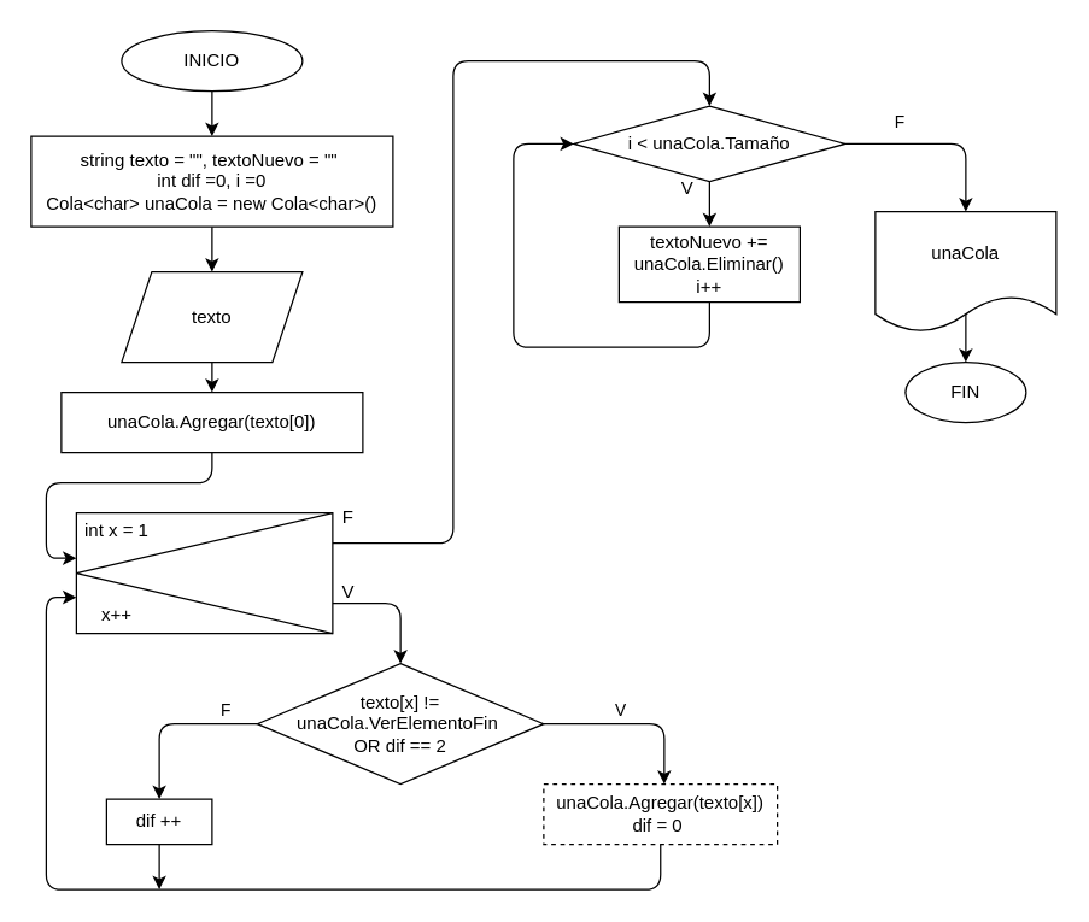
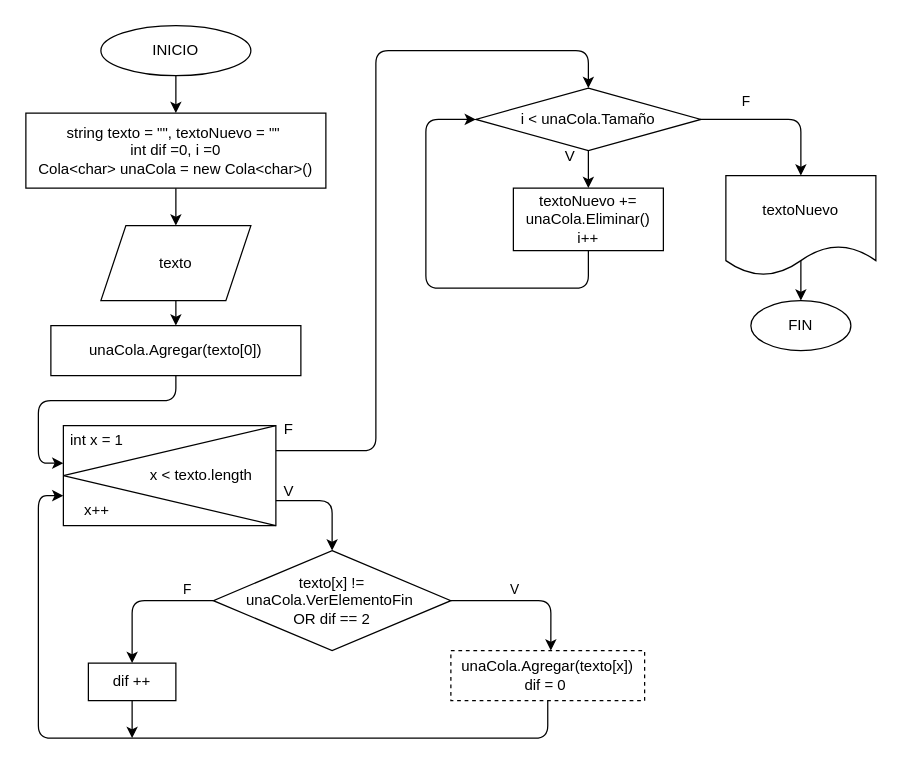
  <mxCell id="0" />
  <mxCell id="1" parent="0" />
  <mxCell id="2" value="" style="edgeStyle=none;html=1;" edge="1" parent="1" source="3" target="5"><mxGeometry relative="1" as="geometry" /></mxCell>
  <mxCell id="3" value="INICIO" style="ellipse;whiteSpace=wrap;html=1;" vertex="1" parent="1"><mxGeometry x="80" y="20" width="120" height="40" as="geometry" /></mxCell>
  <mxCell id="4" value="" style="edgeStyle=none;html=1;" edge="1" parent="1" source="5" target="7"><mxGeometry relative="1" as="geometry" /></mxCell>
  <mxCell id="5" value="string texto = &quot;&quot;, textoNuevo = &quot;&quot;&amp;nbsp;&lt;div&gt;int dif =0, i =0&lt;/div&gt;&lt;div&gt;Cola&amp;lt;char&amp;gt; unaCola = new Cola&amp;lt;char&amp;gt;()&lt;/div&gt;" style="whiteSpace=wrap;html=1;" vertex="1" parent="1"><mxGeometry x="20" y="90" width="240" height="60" as="geometry" /></mxCell>
  <mxCell id="6" value="" style="edgeStyle=none;html=1;" edge="1" parent="1" source="7" target="15"><mxGeometry relative="1" as="geometry" /></mxCell>
  <mxCell id="7" value="texto" style="shape=parallelogram;perimeter=parallelogramPerimeter;whiteSpace=wrap;html=1;fixedSize=1;" vertex="1" parent="1"><mxGeometry x="80" y="180" width="120" height="60" as="geometry" /></mxCell>
  <mxCell id="8" value="" style="group" vertex="1" connectable="0" parent="1"><mxGeometry x="50" y="340" width="170" height="80" as="geometry" /></mxCell>
  <mxCell id="9" value="" style="rounded=1;whiteSpace=wrap;html=1;arcSize=0;" vertex="1" parent="8"><mxGeometry width="170" height="80" as="geometry" /></mxCell>
  <mxCell id="10" value="" style="endArrow=none;html=1;entryX=0;entryY=0.5;entryDx=0;entryDy=0;exitX=1;exitY=1;exitDx=0;exitDy=0;" edge="1" parent="8" source="9" target="9"><mxGeometry width="50" height="50" relative="1" as="geometry"><mxPoint x="-35.789" y="80" as="sourcePoint" /><mxPoint x="8.947" y="40" as="targetPoint" /></mxGeometry></mxCell>
  <mxCell id="11" value="" style="endArrow=none;html=1;entryX=0;entryY=0.5;entryDx=0;entryDy=0;exitX=1;exitY=0;exitDx=0;exitDy=0;" edge="1" parent="8" source="9" target="9"><mxGeometry width="50" height="50" relative="1" as="geometry"><mxPoint x="-35.789" y="80" as="sourcePoint" /><mxPoint x="8.947" y="40" as="targetPoint" /></mxGeometry></mxCell>
  <mxCell id="12" value="int x = 1" style="text;strokeColor=none;align=center;fillColor=none;html=1;verticalAlign=middle;whiteSpace=wrap;rounded=0;" vertex="1" parent="8"><mxGeometry width="53.684" height="24" as="geometry" /></mxCell>
+ <mxCell id="13" value="x &amp;lt; texto.length" style="text;strokeColor=none;align=center;fillColor=none;html=1;verticalAlign=middle;whiteSpace=wrap;rounded=0;" vertex="1" parent="8"><mxGeometry x="60" y="28" width="101.05" height="24" as="geometry" /></mxCell>
  <mxCell id="14" value="x++" style="text;strokeColor=none;align=center;fillColor=none;html=1;verticalAlign=middle;whiteSpace=wrap;rounded=0;" vertex="1" parent="8"><mxGeometry y="56" width="53.684" height="24" as="geometry" /></mxCell>
  <mxCell id="15" value="unaCola.Agregar(texto[0])" style="whiteSpace=wrap;html=1;" vertex="1" parent="1"><mxGeometry x="40" y="260" width="200" height="40" as="geometry" /></mxCell>
  <mxCell id="16" style="edgeStyle=orthogonalEdgeStyle;html=1;exitX=0.5;exitY=1;exitDx=0;exitDy=0;entryX=0;entryY=0.375;entryDx=0;entryDy=0;entryPerimeter=0;" edge="1" parent="1" source="15" target="9"><mxGeometry relative="1" as="geometry"><Array as="points"><mxPoint x="140" y="320" /><mxPoint x="30" y="320" /><mxPoint x="30" y="370" /></Array></mxGeometry></mxCell>
  <mxCell id="17" value="" style="edgeStyle=orthogonalEdgeStyle;html=1;entryX=0.5;entryY=0;entryDx=0;entryDy=0;" edge="1" parent="1" source="19" target="22"><mxGeometry relative="1" as="geometry"><mxPoint x="80" y="480" as="targetPoint" /><Array as="points"><mxPoint x="105" y="480" /></Array></mxGeometry></mxCell>
  <mxCell id="18" value="F" style="edgeLabel;html=1;align=center;verticalAlign=middle;resizable=0;points=[];" vertex="1" connectable="0" parent="17"><mxGeometry x="-0.625" y="-1" relative="1" as="geometry"><mxPoint y="-9" as="offset" /></mxGeometry></mxCell>
  <mxCell id="19" value="texto[x] != unaCola.VerElementoFin&amp;nbsp;&lt;div&gt;OR dif == 2&lt;/div&gt;" style="rhombus;whiteSpace=wrap;html=1;" vertex="1" parent="1"><mxGeometry x="170" y="440" width="190" height="80" as="geometry" /></mxCell>
  <mxCell id="20" style="edgeStyle=orthogonalEdgeStyle;html=1;exitX=1;exitY=0.75;exitDx=0;exitDy=0;entryX=0.5;entryY=0;entryDx=0;entryDy=0;" edge="1" parent="1" source="9" target="19"><mxGeometry relative="1" as="geometry" /></mxCell>
  <mxCell id="21" style="edgeStyle=none;html=1;exitX=0.5;exitY=1;exitDx=0;exitDy=0;" edge="1" parent="1" source="22"><mxGeometry relative="1" as="geometry"><mxPoint x="105" y="590" as="targetPoint" /><mxPoint x="120" y="570" as="sourcePoint" /></mxGeometry></mxCell>
  <mxCell id="22" value="dif ++" style="whiteSpace=wrap;html=1;" vertex="1" parent="1"><mxGeometry x="70" y="530" width="70" height="30" as="geometry" /></mxCell>
  <mxCell id="23" value="" style="edgeStyle=orthogonalEdgeStyle;html=1;exitX=1;exitY=0.5;exitDx=0;exitDy=0;entryX=0.516;entryY=0;entryDx=0;entryDy=0;entryPerimeter=0;" edge="1" parent="1" target="25" source="19"><mxGeometry relative="1" as="geometry"><mxPoint x="520" y="480" as="sourcePoint" /><Array as="points"><mxPoint x="440" y="480" /></Array><mxPoint x="470" y="480" as="targetPoint" /></mxGeometry></mxCell>
  <mxCell id="24" value="V" style="edgeLabel;html=1;align=center;verticalAlign=middle;resizable=0;points=[];" vertex="1" connectable="0" parent="23"><mxGeometry x="-0.217" y="2" relative="1" as="geometry"><mxPoint x="3" y="-8" as="offset" /></mxGeometry></mxCell>
  <mxCell id="25" value="unaCola.Agregar(texto[x])&lt;br&gt;dif = 0&amp;nbsp;" style="whiteSpace=wrap;html=1;dashed=1;" vertex="1" parent="1"><mxGeometry x="360" y="520" width="155" height="40" as="geometry" /></mxCell>
  <mxCell id="26" value="" style="endArrow=classic;html=1;entryX=0;entryY=0;entryDx=0;entryDy=0;edgeStyle=orthogonalEdgeStyle;exitX=0.5;exitY=1;exitDx=0;exitDy=0;" edge="1" parent="1" source="25" target="14"><mxGeometry width="50" height="50" relative="1" as="geometry"><mxPoint x="450" y="600" as="sourcePoint" /><mxPoint x="220" y="420" as="targetPoint" /><Array as="points"><mxPoint x="438" y="590" /><mxPoint x="30" y="590" /><mxPoint x="30" y="396" /></Array></mxGeometry></mxCell>
  <mxCell id="27" value="" style="edgeStyle=none;html=1;" edge="1" parent="1" source="30" target="33"><mxGeometry relative="1" as="geometry" /></mxCell>
  <mxCell id="28" value="" style="edgeStyle=orthogonalEdgeStyle;html=1;" edge="1" parent="1" source="30" target="35"><mxGeometry relative="1" as="geometry" /></mxCell>
  <mxCell id="29" value="F" style="edgeLabel;html=1;align=center;verticalAlign=middle;resizable=0;points=[];" vertex="1" connectable="0" parent="28"><mxGeometry x="-0.435" y="-3" relative="1" as="geometry"><mxPoint y="-18" as="offset" /></mxGeometry></mxCell>
  <mxCell id="30" value="i &amp;lt; unaCola.Tamaño" style="rhombus;whiteSpace=wrap;html=1;" vertex="1" parent="1"><mxGeometry x="380" y="70" width="180" height="50" as="geometry" /></mxCell>
  <mxCell id="31" style="edgeStyle=orthogonalEdgeStyle;html=1;exitX=1;exitY=0.25;exitDx=0;exitDy=0;entryX=0.5;entryY=0;entryDx=0;entryDy=0;" edge="1" parent="1" source="9" target="30"><mxGeometry relative="1" as="geometry"><Array as="points"><mxPoint x="300" y="360" /><mxPoint x="300" y="40" /><mxPoint x="470" y="40" /></Array></mxGeometry></mxCell>
  <mxCell id="32" style="edgeStyle=orthogonalEdgeStyle;html=1;entryX=0;entryY=0.5;entryDx=0;entryDy=0;" edge="1" parent="1" source="33" target="30"><mxGeometry relative="1" as="geometry"><Array as="points"><mxPoint x="470" y="230" /><mxPoint x="340" y="230" /><mxPoint x="340" y="95" /></Array></mxGeometry></mxCell>
  <mxCell id="33" value="textoNuevo += unaCola.Eliminar()&lt;div&gt;i++&lt;/div&gt;" style="rounded=1;whiteSpace=wrap;html=1;arcSize=0;" vertex="1" parent="1"><mxGeometry x="410" y="150" width="120" height="50" as="geometry" /></mxCell>
  <mxCell id="34" value="" style="edgeStyle=none;html=1;" edge="1" parent="1" target="37"><mxGeometry relative="1" as="geometry"><mxPoint x="640" y="204" as="sourcePoint" /></mxGeometry></mxCell>
- <mxCell id="35" value="unaCola" style="shape=document;whiteSpace=wrap;html=1;boundedLbl=1;" vertex="1" parent="1"><mxGeometry x="580" y="140" width="120" height="80" as="geometry" /></mxCell>
+ <mxCell id="35" value="textoNuevo" style="shape=document;whiteSpace=wrap;html=1;boundedLbl=1;" vertex="1" parent="1"><mxGeometry x="580" y="140" width="120" height="80" as="geometry" /></mxCell>
  <mxCell id="36" value="V" style="text;html=1;align=center;verticalAlign=middle;resizable=0;points=[];autosize=1;strokeColor=none;fillColor=none;" vertex="1" parent="1"><mxGeometry x="440" y="110" width="30" height="30" as="geometry" /></mxCell>
  <mxCell id="37" value="FIN" style="ellipse;whiteSpace=wrap;html=1;" vertex="1" parent="1"><mxGeometry x="600" y="240" width="80" height="40" as="geometry" /></mxCell>
  <mxCell id="38" value="V" style="text;html=1;align=center;verticalAlign=middle;resizable=0;points=[];autosize=1;strokeColor=none;fillColor=none;" vertex="1" parent="1"><mxGeometry x="215" y="378" width="30" height="30" as="geometry" /></mxCell>
  <mxCell id="39" value="F" style="text;html=1;align=center;verticalAlign=middle;resizable=0;points=[];autosize=1;strokeColor=none;fillColor=none;" vertex="1" parent="1"><mxGeometry x="215" y="328" width="30" height="30" as="geometry" /></mxCell>
